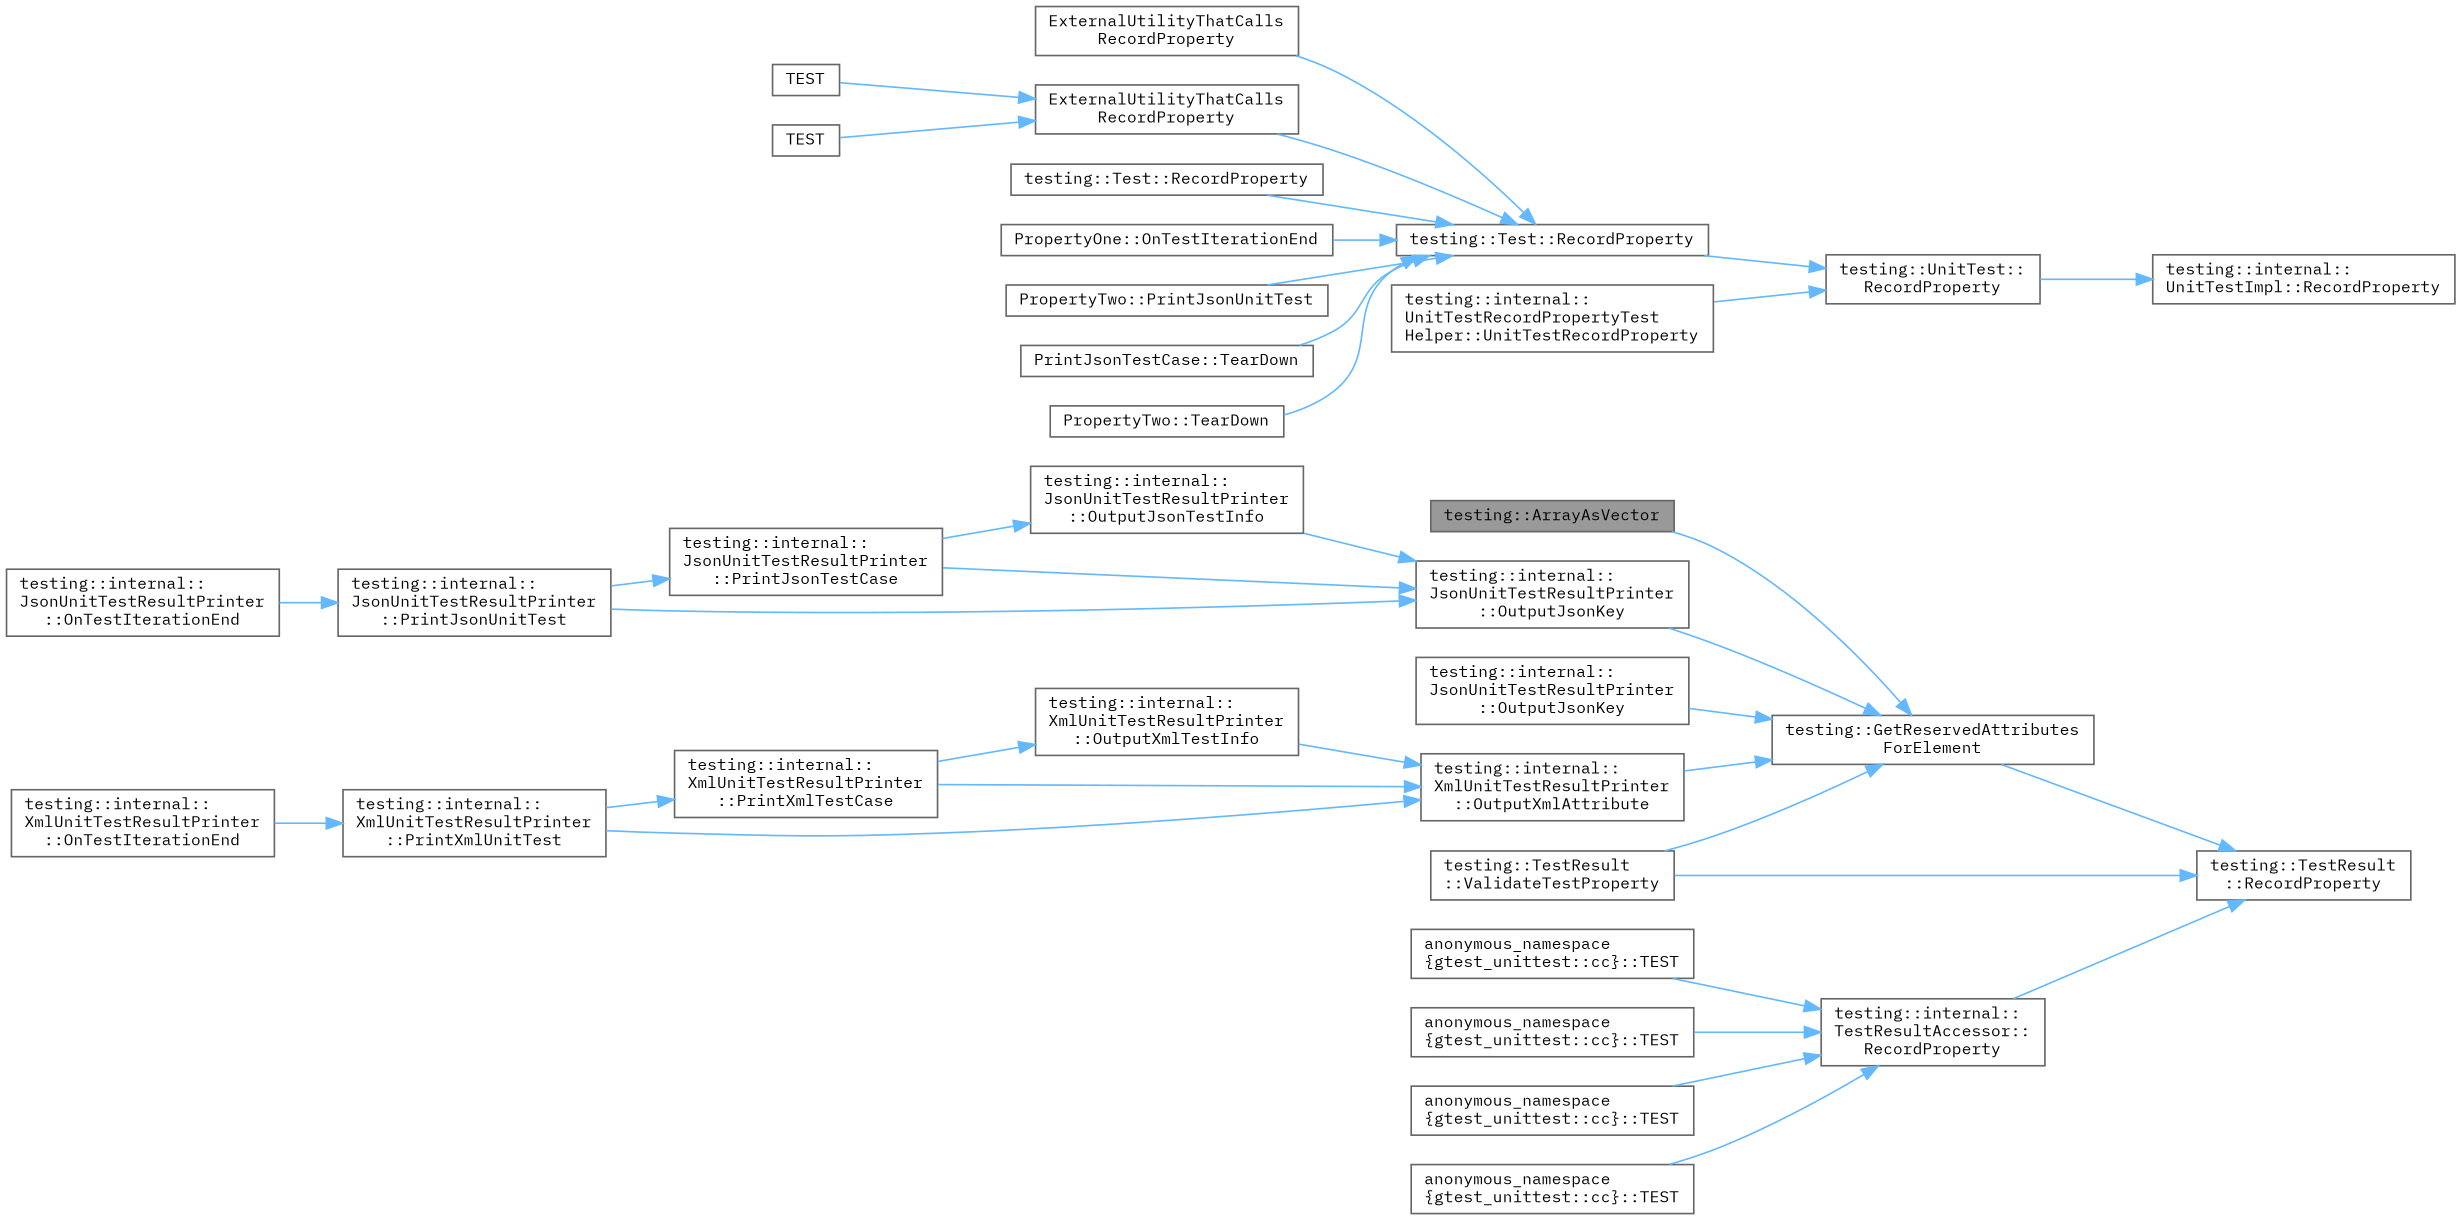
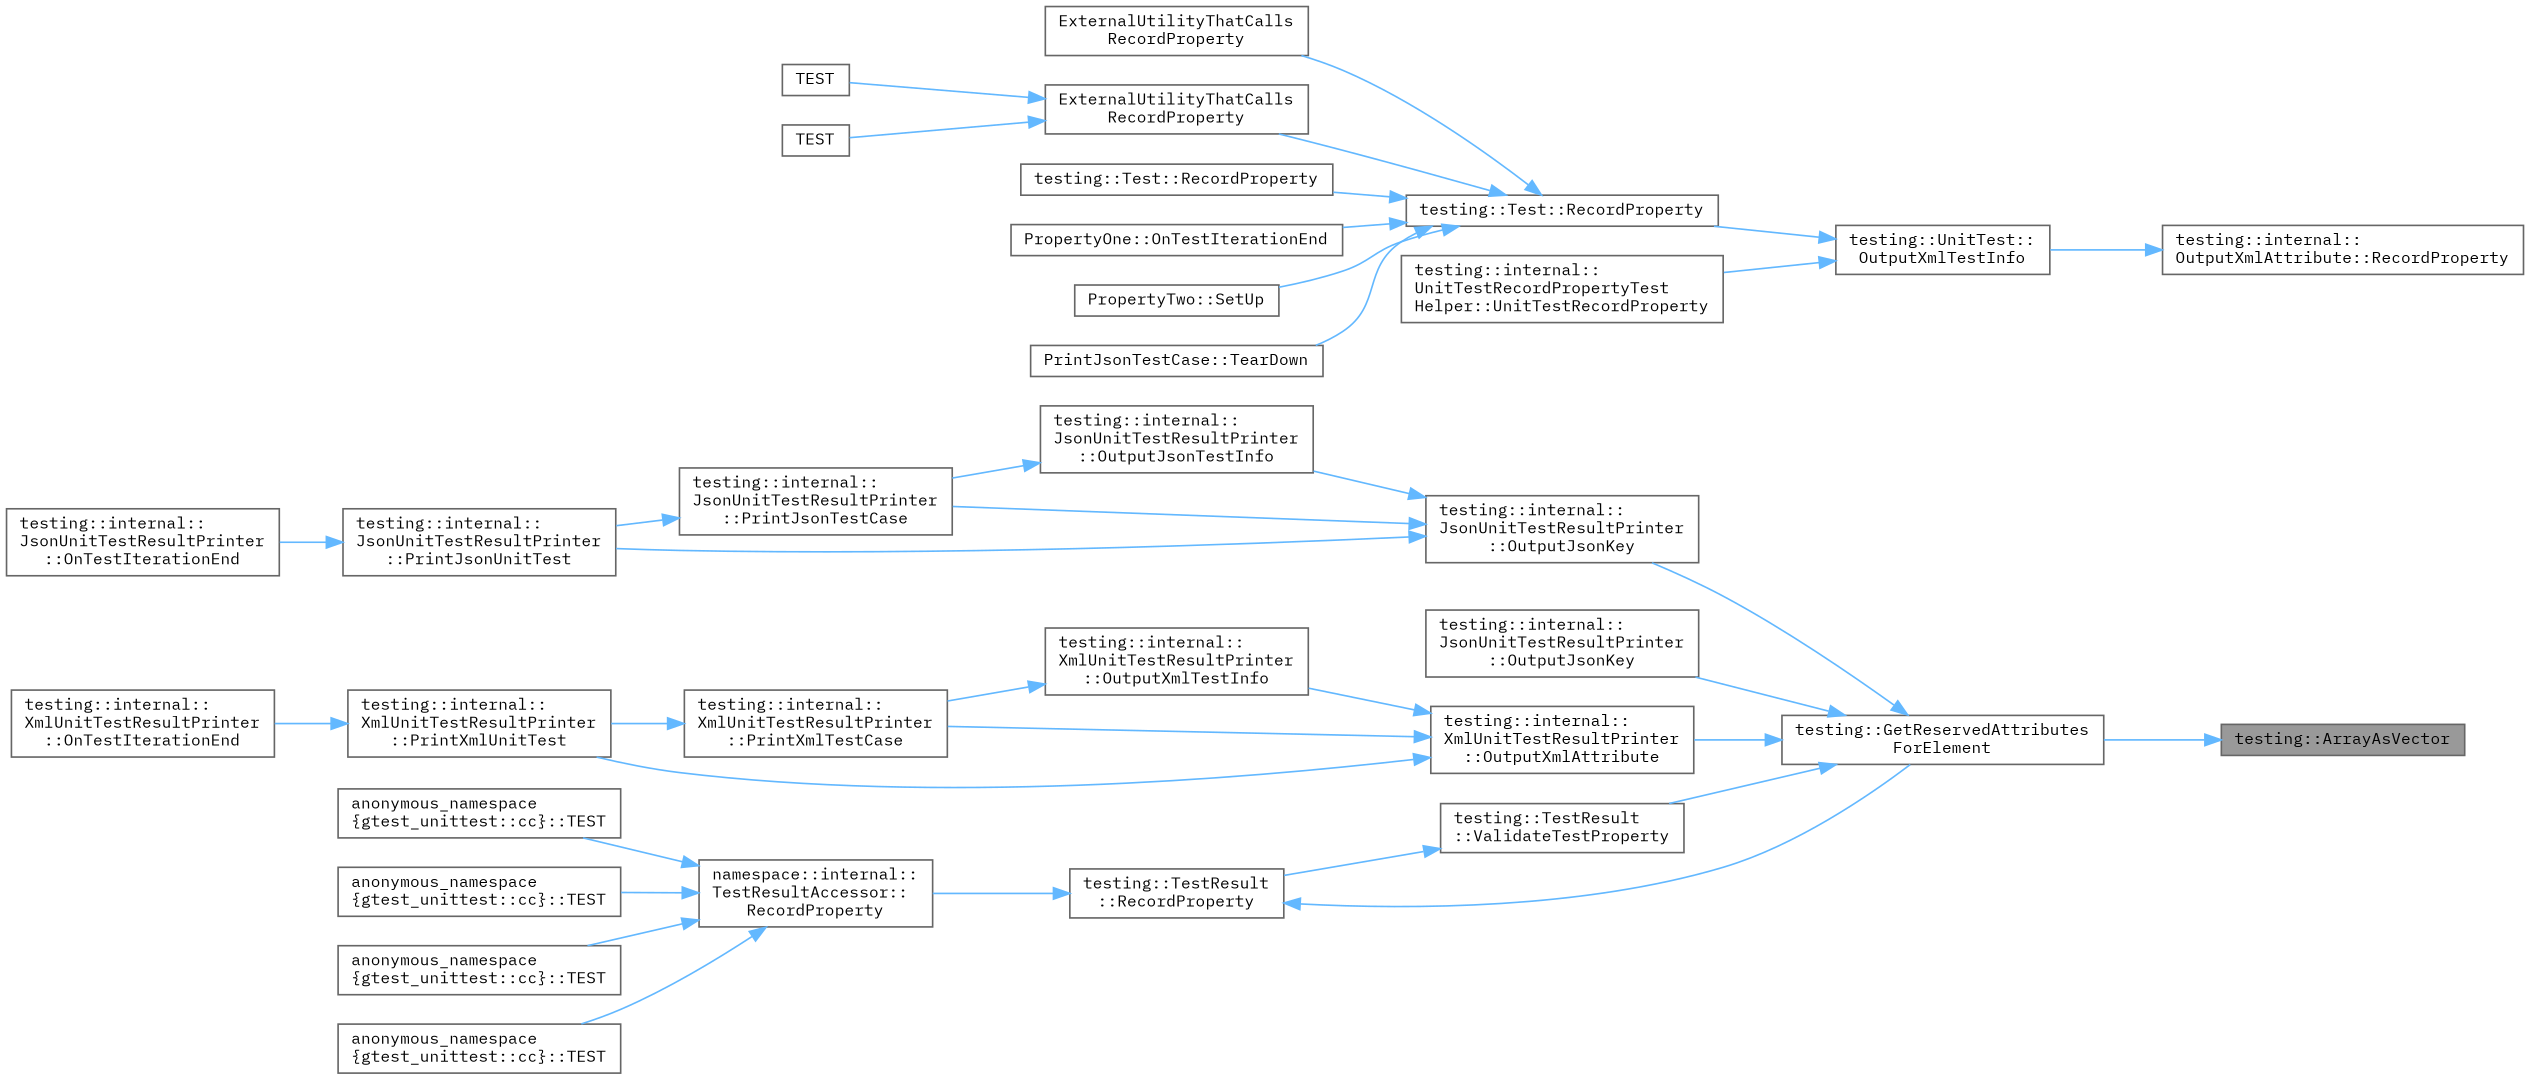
  digraph {
    fontname="IBM Plex Mono"
    rankdir=RL
    node [color=grey40 fillcolor=white fontname="IBM Plex Mono" fontsize=10 shape=box style=filled]
    edge [color=steelblue1 dir=back fontname="IBM Plex Mono" fontsize=10 labelfontname=Helvetica labelfontsize=10 style=solid]
    n1 [color=gray40 fillcolor=grey60 fontcolor=black height=0.2 label="testing::ArrayAsVector" width=0.4]
    n2 [height=0.2 label="testing::GetReservedAttributes\lForElement" width=0.4]
    n3 [height=0.2 label="testing::internal::\lJsonUnitTestResultPrinter\l::OutputJsonKey" width=0.4]
    n4 [height=0.2 label="testing::internal::\lJsonUnitTestResultPrinter\l::OutputJsonKey" width=0.4]
    n5 [height=0.2 label="testing::internal::\lXmlUnitTestResultPrinter\l::OutputXmlAttribute" width=0.4]
    n6 [height=0.2 label="testing::TestResult\l::ValidateTestProperty" width=0.4]
    n7 [height=0.2 label="testing::internal::\lJsonUnitTestResultPrinter\l::OutputJsonTestInfo" width=0.4]
    n8 [height=0.2 label="testing::internal::\lJsonUnitTestResultPrinter\l::PrintJsonTestCase" width=0.4]
    n9 [height=0.2 label="testing::internal::\lJsonUnitTestResultPrinter\l::PrintJsonUnitTest" width=0.4]
    n10 [height=0.2 label="testing::internal::\lXmlUnitTestResultPrinter\l::OutputXmlTestInfo" width=0.4]
    n11 [height=0.2 label="testing::internal::\lXmlUnitTestResultPrinter\l::PrintXmlTestCase" width=0.4]
    n12 [height=0.2 label="testing::internal::\lXmlUnitTestResultPrinter\l::PrintXmlUnitTest" width=0.4]
    n13 [height=0.2 label="testing::TestResult\l::RecordProperty" width=0.4]
    n14 [height=0.2 label="testing::internal::\lJsonUnitTestResultPrinter\l::OnTestIterationEnd" width=0.4]
    n15 [height=0.2 label="testing::internal::\lXmlUnitTestResultPrinter\l::OnTestIterationEnd" width=0.4]
-   n16 [height=0.2 label="testing::internal::\lTestResultAccessor::\lRecordProperty" width=0.4]
-   n17 [height=0.2 label="testing::internal::\lUnitTestImpl::RecordProperty" width=0.4]
-   n18 [height=0.2 label="testing::UnitTest::\lRecordProperty" width=0.4]
+   n16 [height=0.2 label="namespace::internal::\lTestResultAccessor::\lRecordProperty" width=0.4]
+   n17 [height=0.2 label="testing::internal::\lOutputXmlAttribute::RecordProperty" width=0.4]
+   n18 [height=0.2 label="testing::UnitTest::\lOutputXmlTestInfo" width=0.4]
    n19 [height=0.2 label="anonymous_namespace\l\{gtest_unittest::cc\}::TEST" width=0.4]
    n20 [height=0.2 label="anonymous_namespace\l\{gtest_unittest::cc\}::TEST" width=0.4]
    n21 [height=0.2 label="anonymous_namespace\l\{gtest_unittest::cc\}::TEST" width=0.4]
    n22 [height=0.2 label="anonymous_namespace\l\{gtest_unittest::cc\}::TEST" width=0.4]
    n23 [height=0.2 label="testing::Test::RecordProperty" width=0.4]
    n24 [height=0.2 label="testing::internal::\lUnitTestRecordPropertyTest\lHelper::UnitTestRecordProperty" width=0.4]
    n25 [height=0.2 label="ExternalUtilityThatCalls\lRecordProperty" width=0.4]
    n26 [height=0.2 label="ExternalUtilityThatCalls\lRecordProperty" width=0.4]
    n27 [height=0.2 label="testing::Test::RecordProperty" width=0.4]
    n28 [height=0.2 label="PropertyOne::OnTestIterationEnd" width=0.4]
-   n29 [height=0.2 label="PropertyTwo::PrintJsonUnitTest" width=0.4]
+   n29 [height=0.2 label="PropertyTwo::SetUp" width=0.4]
    n30 [height=0.2 label="PrintJsonTestCase::TearDown" width=0.4]
-   n31 [height=0.2 label="PropertyTwo::TearDown" width=0.4]
    n32 [height=0.2 label=TEST width=0.4]
    n33 [height=0.2 label=TEST width=0.4]
-   n2 -> n1
+   n1 -> n2
    n2 -> n3
    n2 -> n4
    n2 -> n5
    n2 -> n6
    n3 -> n7
    n3 -> n8
    n3 -> n9
    n5 -> n10
    n5 -> n11
    n5 -> n12
-   n13 -> n6
+   n6 -> n13
    n7 -> n8
    n8 -> n9
    n9 -> n14
    n10 -> n11
    n11 -> n12
    n12 -> n15
    n13 -> n2
    n13 -> n16
    n16 -> n19
    n16 -> n20
    n16 -> n21
    n16 -> n22
    n17 -> n18
    n18 -> n23
    n18 -> n24
    n23 -> n25
    n23 -> n26
    n23 -> n27
    n23 -> n28
    n23 -> n29
    n23 -> n30
-   n23 -> n31
    n26 -> n32
    n26 -> n33
  }
